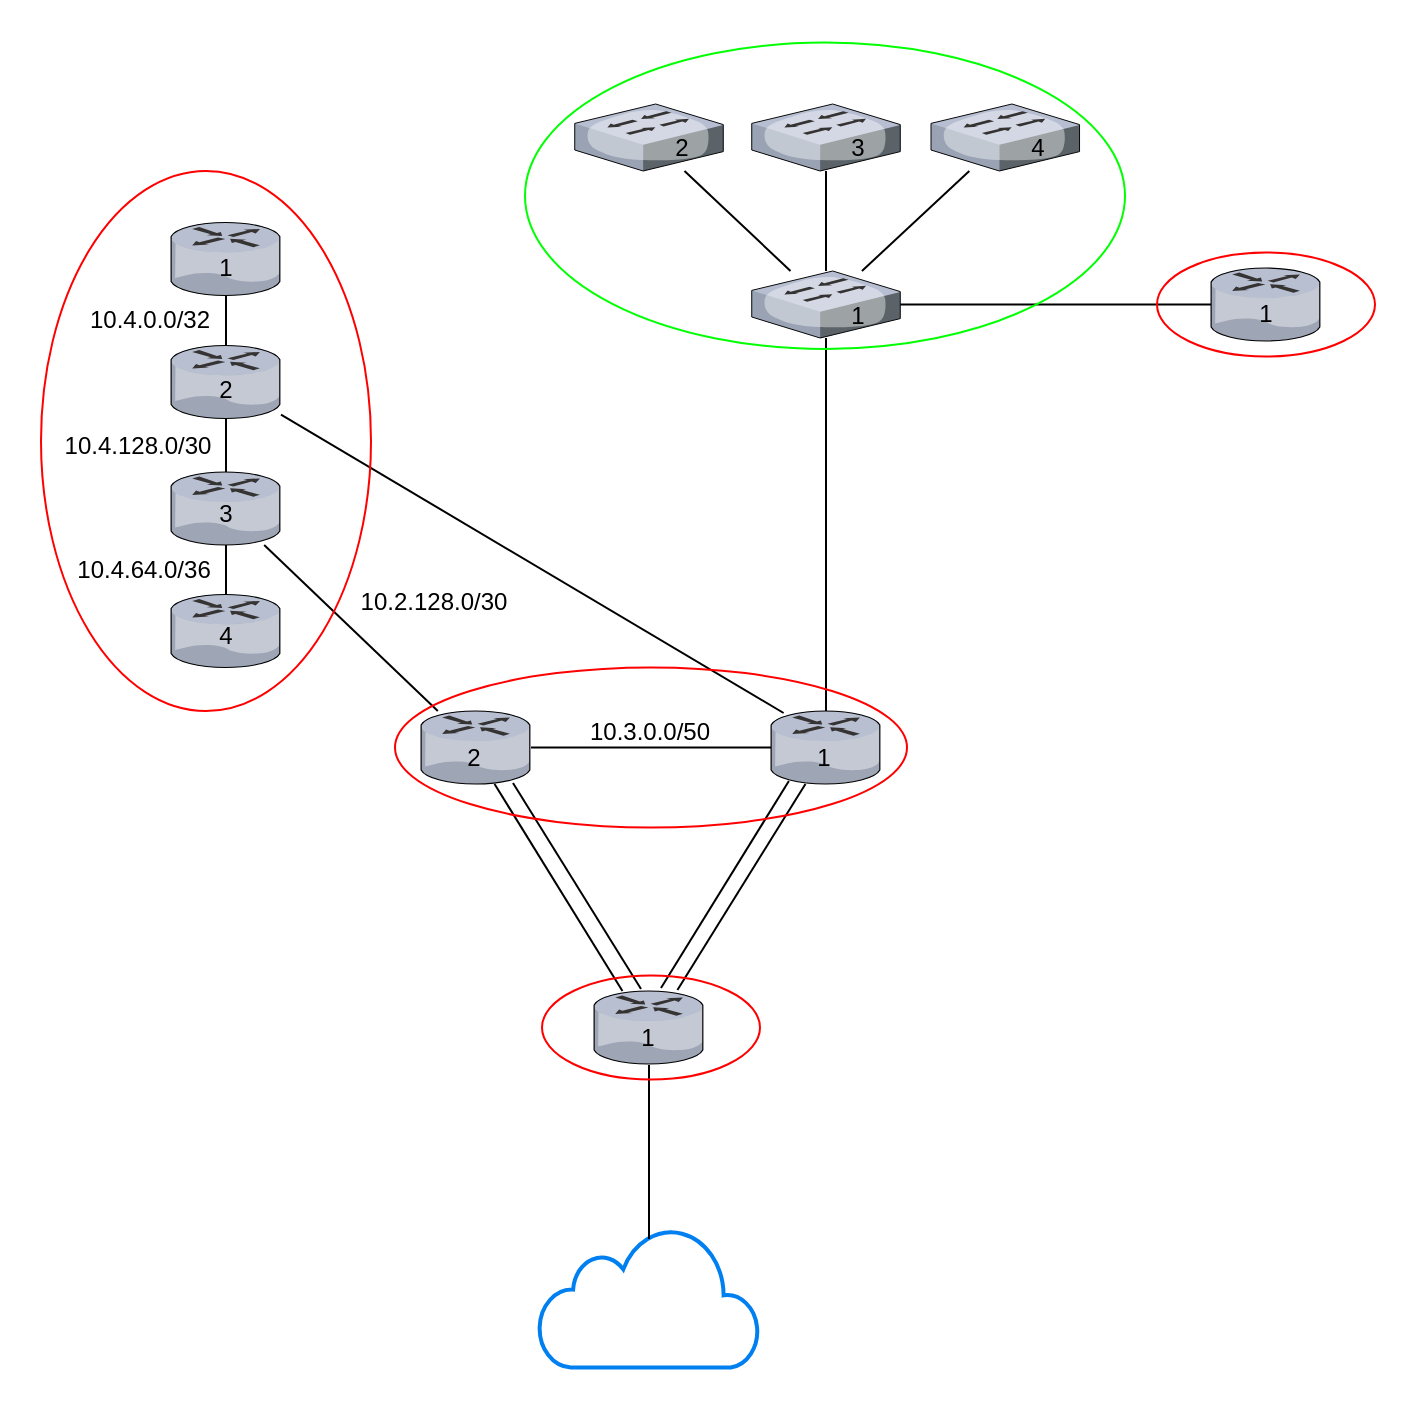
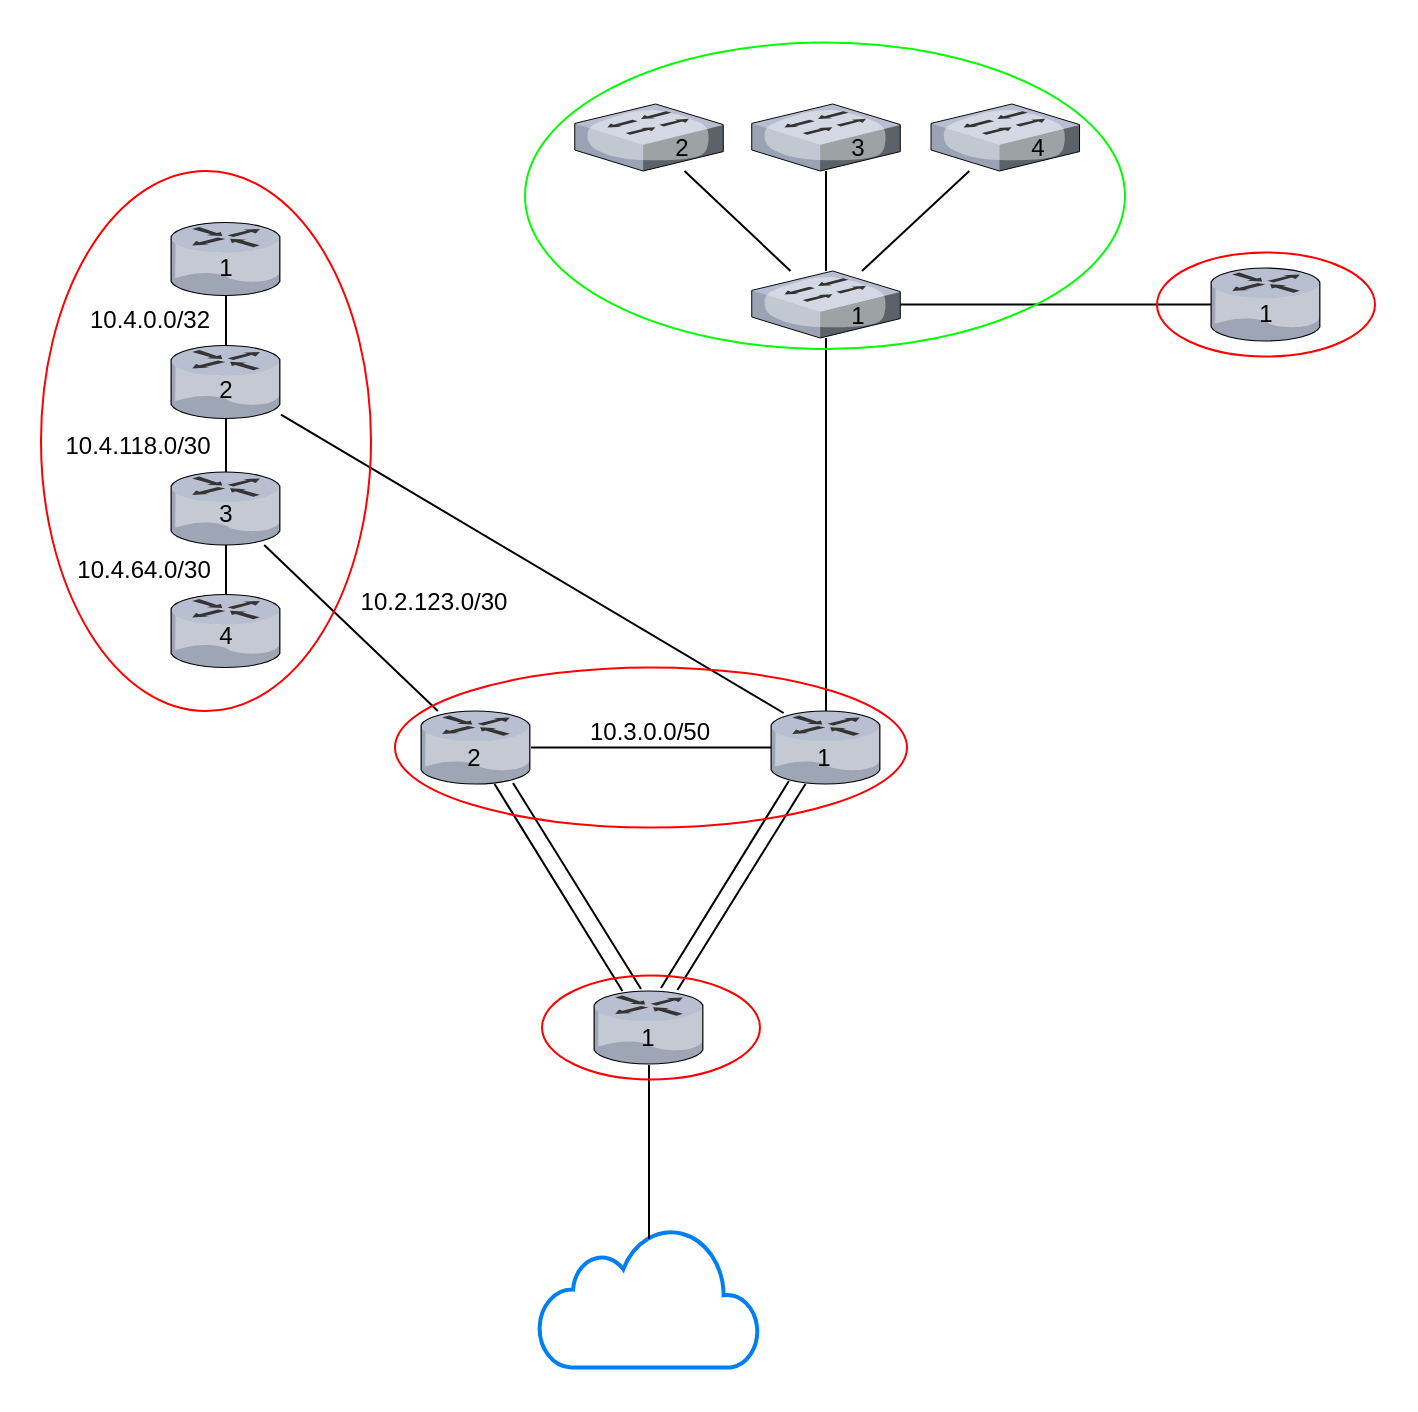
  <mxCell id="0" />
  <mxCell id="1" parent="0" />
  <mxCell id="2" value="" style="verticalLabelPosition=bottom;sketch=0;aspect=fixed;html=1;verticalAlign=top;strokeColor=none;align=center;outlineConnect=0;shape=mxgraph.citrix.router;" parent="1" vertex="1"><mxGeometry x="605" y="133.5" width="55" height="36.5" as="geometry" /></mxCell>
  <mxCell id="3" value="" style="verticalLabelPosition=bottom;sketch=0;aspect=fixed;html=1;verticalAlign=top;strokeColor=none;align=center;outlineConnect=0;shape=mxgraph.citrix.router;" parent="1" vertex="1"><mxGeometry x="85" y="296.75" width="55" height="36.5" as="geometry" /></mxCell>
  <mxCell id="4" value="" style="verticalLabelPosition=bottom;sketch=0;aspect=fixed;html=1;verticalAlign=top;strokeColor=none;align=center;outlineConnect=0;shape=mxgraph.citrix.router;" parent="1" vertex="1"><mxGeometry x="385" y="355" width="55" height="36.5" as="geometry" /></mxCell>
  <mxCell id="5" value="" style="verticalLabelPosition=bottom;sketch=0;aspect=fixed;html=1;verticalAlign=top;strokeColor=none;align=center;outlineConnect=0;shape=mxgraph.citrix.router;" parent="1" vertex="1"><mxGeometry x="296.5" y="495" width="55" height="36.5" as="geometry" /></mxCell>
  <mxCell id="6" value="" style="verticalLabelPosition=bottom;sketch=0;aspect=fixed;html=1;verticalAlign=top;strokeColor=none;align=center;outlineConnect=0;shape=mxgraph.citrix.router;" parent="1" vertex="1"><mxGeometry x="210" y="355" width="55" height="36.5" as="geometry" /></mxCell>
  <mxCell id="7" value="" style="verticalLabelPosition=bottom;sketch=0;aspect=fixed;html=1;verticalAlign=top;strokeColor=none;align=center;outlineConnect=0;shape=mxgraph.citrix.switch;" parent="1" vertex="1"><mxGeometry x="465" y="51.5" width="74.27" height="33.5" as="geometry" /></mxCell>
  <mxCell id="8" value="" style="html=1;verticalLabelPosition=bottom;align=center;labelBackgroundColor=#ffffff;verticalAlign=top;strokeWidth=2;strokeColor=#0080F0;shadow=0;dashed=0;shape=mxgraph.ios7.icons.cloud;" parent="1" vertex="1"><mxGeometry x="269" y="613.25" width="110" height="70" as="geometry" /></mxCell>
  <mxCell id="9" value="" style="endArrow=none;html=1;rounded=0;entryX=0.5;entryY=1.014;entryDx=0;entryDy=0;entryPerimeter=0;exitX=0.5;exitY=0.082;exitDx=0;exitDy=0;exitPerimeter=0;" parent="1" source="8" target="5" edge="1"><mxGeometry width="50" height="50" relative="1" as="geometry"><mxPoint x="385" y="395" as="sourcePoint" /><mxPoint x="435" y="345" as="targetPoint" /></mxGeometry></mxCell>
  <mxCell id="10" value="" style="endArrow=none;html=1;rounded=0;" parent="1" edge="1"><mxGeometry width="50" height="50" relative="1" as="geometry"><mxPoint x="310.724" y="495" as="sourcePoint" /><mxPoint x="246.776" y="391.5" as="targetPoint" /></mxGeometry></mxCell>
  <mxCell id="11" value="" style="endArrow=none;html=1;rounded=0;" parent="1" edge="1"><mxGeometry width="50" height="50" relative="1" as="geometry"><mxPoint x="320" y="494" as="sourcePoint" /><mxPoint x="256" y="391" as="targetPoint" /></mxGeometry></mxCell>
  <mxCell id="12" value="" style="endArrow=none;html=1;rounded=0;" parent="1" edge="1"><mxGeometry width="50" height="50" relative="1" as="geometry"><mxPoint x="329.996" y="493.5" as="sourcePoint" /><mxPoint x="393.944" y="390" as="targetPoint" /></mxGeometry></mxCell>
  <mxCell id="13" value="" style="endArrow=none;html=1;rounded=0;" parent="1" edge="1"><mxGeometry width="50" height="50" relative="1" as="geometry"><mxPoint x="338.22" y="494.5" as="sourcePoint" /><mxPoint x="402.22" y="391.5" as="targetPoint" /></mxGeometry></mxCell>
  <mxCell id="14" value="" style="endArrow=none;html=1;rounded=0;" parent="1" source="4" target="6" edge="1"><mxGeometry width="50" height="50" relative="1" as="geometry"><mxPoint x="385" y="395" as="sourcePoint" /><mxPoint x="435" y="345" as="targetPoint" /></mxGeometry></mxCell>
  <mxCell id="15" value="" style="endArrow=none;html=1;rounded=0;startArrow=none;" parent="1" source="36" target="3" edge="1"><mxGeometry width="50" height="50" relative="1" as="geometry"><mxPoint x="385" y="395" as="sourcePoint" /><mxPoint x="435" y="345" as="targetPoint" /></mxGeometry></mxCell>
  <mxCell id="16" value="" style="verticalLabelPosition=bottom;sketch=0;aspect=fixed;html=1;verticalAlign=top;strokeColor=none;align=center;outlineConnect=0;shape=mxgraph.citrix.router;" parent="1" vertex="1"><mxGeometry x="85" y="110.75" width="55" height="36.5" as="geometry" /></mxCell>
  <mxCell id="17" value="" style="endArrow=none;html=1;rounded=0;" parent="1" source="36" target="6" edge="1"><mxGeometry width="50" height="50" relative="1" as="geometry"><mxPoint x="175" y="305" as="sourcePoint" /><mxPoint x="435" y="345" as="targetPoint" /></mxGeometry></mxCell>
  <mxCell id="18" value="" style="endArrow=none;html=1;rounded=0;" parent="1" source="37" edge="1"><mxGeometry width="50" height="50" relative="1" as="geometry"><mxPoint x="136" y="146" as="sourcePoint" /><mxPoint x="391.312" y="356" as="targetPoint" /></mxGeometry></mxCell>
  <mxCell id="19" value="" style="verticalLabelPosition=bottom;sketch=0;aspect=fixed;html=1;verticalAlign=top;strokeColor=none;align=center;outlineConnect=0;shape=mxgraph.citrix.switch;" parent="1" vertex="1"><mxGeometry x="375.37" y="51.5" width="74.27" height="33.5" as="geometry" /></mxCell>
  <mxCell id="20" value="" style="verticalLabelPosition=bottom;sketch=0;aspect=fixed;html=1;verticalAlign=top;strokeColor=none;align=center;outlineConnect=0;shape=mxgraph.citrix.switch;" parent="1" vertex="1"><mxGeometry x="286.87" y="51.5" width="74.27" height="33.5" as="geometry" /></mxCell>
  <mxCell id="21" value="" style="verticalLabelPosition=bottom;sketch=0;aspect=fixed;html=1;verticalAlign=top;strokeColor=none;align=center;outlineConnect=0;shape=mxgraph.citrix.switch;" parent="1" vertex="1"><mxGeometry x="375.37" y="135" width="74.27" height="33.5" as="geometry" /></mxCell>
  <mxCell id="22" value="" style="endArrow=none;html=1;rounded=0;" parent="1" source="4" target="21" edge="1"><mxGeometry width="50" height="50" relative="1" as="geometry"><mxPoint x="385" y="395" as="sourcePoint" /><mxPoint x="435" y="345" as="targetPoint" /></mxGeometry></mxCell>
  <mxCell id="23" value="" style="endArrow=none;html=1;rounded=0;" parent="1" source="21" target="20" edge="1"><mxGeometry width="50" height="50" relative="1" as="geometry"><mxPoint x="385" y="395" as="sourcePoint" /><mxPoint x="435" y="345" as="targetPoint" /></mxGeometry></mxCell>
  <mxCell id="24" value="" style="endArrow=none;html=1;rounded=0;" parent="1" source="21" target="19" edge="1"><mxGeometry width="50" height="50" relative="1" as="geometry"><mxPoint x="385" y="395" as="sourcePoint" /><mxPoint x="435" y="345" as="targetPoint" /></mxGeometry></mxCell>
  <mxCell id="25" value="" style="endArrow=none;html=1;rounded=0;" parent="1" source="21" target="7" edge="1"><mxGeometry width="50" height="50" relative="1" as="geometry"><mxPoint x="385" y="395" as="sourcePoint" /><mxPoint x="435" y="345" as="targetPoint" /></mxGeometry></mxCell>
  <mxCell id="26" value="" style="endArrow=none;html=1;rounded=0;" parent="1" source="2" target="21" edge="1"><mxGeometry width="50" height="50" relative="1" as="geometry"><mxPoint x="595" y="152" as="sourcePoint" /><mxPoint x="435" y="345" as="targetPoint" /></mxGeometry></mxCell>
  <mxCell id="27" value="" style="ellipse;whiteSpace=wrap;html=1;strokeColor=#FF0000;fillColor=none;" parent="1" vertex="1"><mxGeometry x="20" y="85" width="165" height="270" as="geometry" /></mxCell>
  <mxCell id="28" value="" style="ellipse;whiteSpace=wrap;html=1;strokeColor=#FF0000;fillColor=none;" parent="1" vertex="1"><mxGeometry x="197" y="333.25" width="256" height="80" as="geometry" /></mxCell>
  <mxCell id="29" value="" style="ellipse;whiteSpace=wrap;html=1;strokeColor=#00FF00;fillColor=none;" parent="1" vertex="1"><mxGeometry x="262" y="20.75" width="300" height="153.25" as="geometry" /></mxCell>
  <mxCell id="30" value="10.3.0.0/50" style="text;html=1;strokeColor=none;fillColor=none;align=center;verticalAlign=middle;whiteSpace=wrap;rounded=0;" parent="1" vertex="1"><mxGeometry x="295" y="351" width="60" height="30" as="geometry" /></mxCell>
  <mxCell id="31" value="10.4.0.0/32" style="text;html=1;strokeColor=none;fillColor=none;align=center;verticalAlign=middle;whiteSpace=wrap;rounded=0;" parent="1" vertex="1"><mxGeometry x="45" y="145.25" width="60" height="30" as="geometry" /></mxCell>
- <mxCell id="32" value="10.4.128.0/30" style="text;html=1;strokeColor=none;fillColor=none;align=center;verticalAlign=middle;whiteSpace=wrap;rounded=0;" parent="1" vertex="1"><mxGeometry x="39" y="207.5" width="60" height="30" as="geometry" /></mxCell>
- <mxCell id="33" value="10.4.64.0/36" style="text;html=1;strokeColor=none;fillColor=none;align=center;verticalAlign=middle;whiteSpace=wrap;rounded=0;" parent="1" vertex="1"><mxGeometry x="42" y="269.75" width="60" height="30" as="geometry" /></mxCell>
- <mxCell id="34" value="10.2.128.0/30" style="text;html=1;strokeColor=none;fillColor=none;align=center;verticalAlign=middle;whiteSpace=wrap;rounded=0;" parent="1" vertex="1"><mxGeometry x="187" y="286" width="60" height="30" as="geometry" /></mxCell>
+ <mxCell id="32" value="10.4.118.0/30" style="text;html=1;strokeColor=none;fillColor=none;align=center;verticalAlign=middle;whiteSpace=wrap;rounded=0;" parent="1" vertex="1"><mxGeometry x="39" y="207.5" width="60" height="30" as="geometry" /></mxCell>
+ <mxCell id="33" value="10.4.64.0/30" style="text;html=1;strokeColor=none;fillColor=none;align=center;verticalAlign=middle;whiteSpace=wrap;rounded=0;" parent="1" vertex="1"><mxGeometry x="42" y="269.75" width="60" height="30" as="geometry" /></mxCell>
+ <mxCell id="34" value="10.2.123.0/30" style="text;html=1;strokeColor=none;fillColor=none;align=center;verticalAlign=middle;whiteSpace=wrap;rounded=0;" parent="1" vertex="1"><mxGeometry x="187" y="286" width="60" height="30" as="geometry" /></mxCell>
  <mxCell id="35" value="" style="endArrow=none;html=1;rounded=0;" parent="1" source="16" target="36" edge="1"><mxGeometry width="50" height="50" relative="1" as="geometry"><mxPoint x="153" y="304" as="sourcePoint" /><mxPoint x="153" y="392" as="targetPoint" /></mxGeometry></mxCell>
  <mxCell id="36" value="" style="verticalLabelPosition=bottom;sketch=0;aspect=fixed;html=1;verticalAlign=top;strokeColor=none;align=center;outlineConnect=0;shape=mxgraph.citrix.router;" parent="1" vertex="1"><mxGeometry x="85" y="235.5" width="55" height="36.5" as="geometry" /></mxCell>
  <mxCell id="37" value="" style="verticalLabelPosition=bottom;sketch=0;aspect=fixed;html=1;verticalAlign=top;strokeColor=none;align=center;outlineConnect=0;shape=mxgraph.citrix.router;" parent="1" vertex="1"><mxGeometry x="85" y="172.25" width="55" height="36.5" as="geometry" /></mxCell>
  <mxCell id="38" value="" style="ellipse;whiteSpace=wrap;html=1;strokeColor=#FF0000;fillColor=none;" parent="1" vertex="1"><mxGeometry x="270.5" y="487.25" width="109" height="52" as="geometry" /></mxCell>
  <mxCell id="39" value="" style="ellipse;whiteSpace=wrap;html=1;strokeColor=#FF0000;fillColor=none;" parent="1" vertex="1"><mxGeometry x="578" y="125.75" width="109" height="52" as="geometry" /></mxCell>
  <mxCell id="40" value="1" style="text;html=1;strokeColor=none;fillColor=none;align=center;verticalAlign=middle;whiteSpace=wrap;rounded=0;" vertex="1" parent="1"><mxGeometry x="294" y="504.25" width="60" height="30" as="geometry" /></mxCell>
  <mxCell id="41" value="1" style="text;html=1;strokeColor=none;fillColor=none;align=center;verticalAlign=middle;whiteSpace=wrap;rounded=0;" vertex="1" parent="1"><mxGeometry x="382" y="363.5" width="60" height="30" as="geometry" /></mxCell>
  <mxCell id="42" value="1" style="text;html=1;strokeColor=none;fillColor=none;align=center;verticalAlign=middle;whiteSpace=wrap;rounded=0;" vertex="1" parent="1"><mxGeometry x="83" y="119.25" width="60" height="30" as="geometry" /></mxCell>
  <mxCell id="43" value="1" style="text;html=1;strokeColor=none;fillColor=none;align=center;verticalAlign=middle;whiteSpace=wrap;rounded=0;" vertex="1" parent="1"><mxGeometry x="399" y="142.75" width="60" height="30" as="geometry" /></mxCell>
  <mxCell id="44" value="1" style="text;html=1;strokeColor=none;fillColor=none;align=center;verticalAlign=middle;whiteSpace=wrap;rounded=0;" vertex="1" parent="1"><mxGeometry x="603" y="142.25" width="60" height="30" as="geometry" /></mxCell>
  <mxCell id="45" value="2" style="text;html=1;strokeColor=none;fillColor=none;align=center;verticalAlign=middle;whiteSpace=wrap;rounded=0;" vertex="1" parent="1"><mxGeometry x="83" y="179.75" width="60" height="30" as="geometry" /></mxCell>
  <mxCell id="46" value="2" style="text;html=1;strokeColor=none;fillColor=none;align=center;verticalAlign=middle;whiteSpace=wrap;rounded=0;" vertex="1" parent="1"><mxGeometry x="207" y="363.5" width="60" height="30" as="geometry" /></mxCell>
  <mxCell id="47" value="2" style="text;html=1;strokeColor=none;fillColor=none;align=center;verticalAlign=middle;whiteSpace=wrap;rounded=0;" vertex="1" parent="1"><mxGeometry x="311.37" y="59" width="60" height="30" as="geometry" /></mxCell>
  <mxCell id="48" value="3" style="text;html=1;strokeColor=none;fillColor=none;align=center;verticalAlign=middle;whiteSpace=wrap;rounded=0;" vertex="1" parent="1"><mxGeometry x="82.5" y="241.75" width="60" height="30" as="geometry" /></mxCell>
  <mxCell id="49" value="3" style="text;html=1;strokeColor=none;fillColor=none;align=center;verticalAlign=middle;whiteSpace=wrap;rounded=0;" vertex="1" parent="1"><mxGeometry x="399" y="59" width="60" height="30" as="geometry" /></mxCell>
  <mxCell id="50" value="4" style="text;html=1;strokeColor=none;fillColor=none;align=center;verticalAlign=middle;whiteSpace=wrap;rounded=0;" vertex="1" parent="1"><mxGeometry x="82.5" y="303.25" width="60" height="30" as="geometry" /></mxCell>
  <mxCell id="51" value="4" style="text;html=1;strokeColor=none;fillColor=none;align=center;verticalAlign=middle;whiteSpace=wrap;rounded=0;" vertex="1" parent="1"><mxGeometry x="489" y="59" width="60" height="30" as="geometry" /></mxCell>
